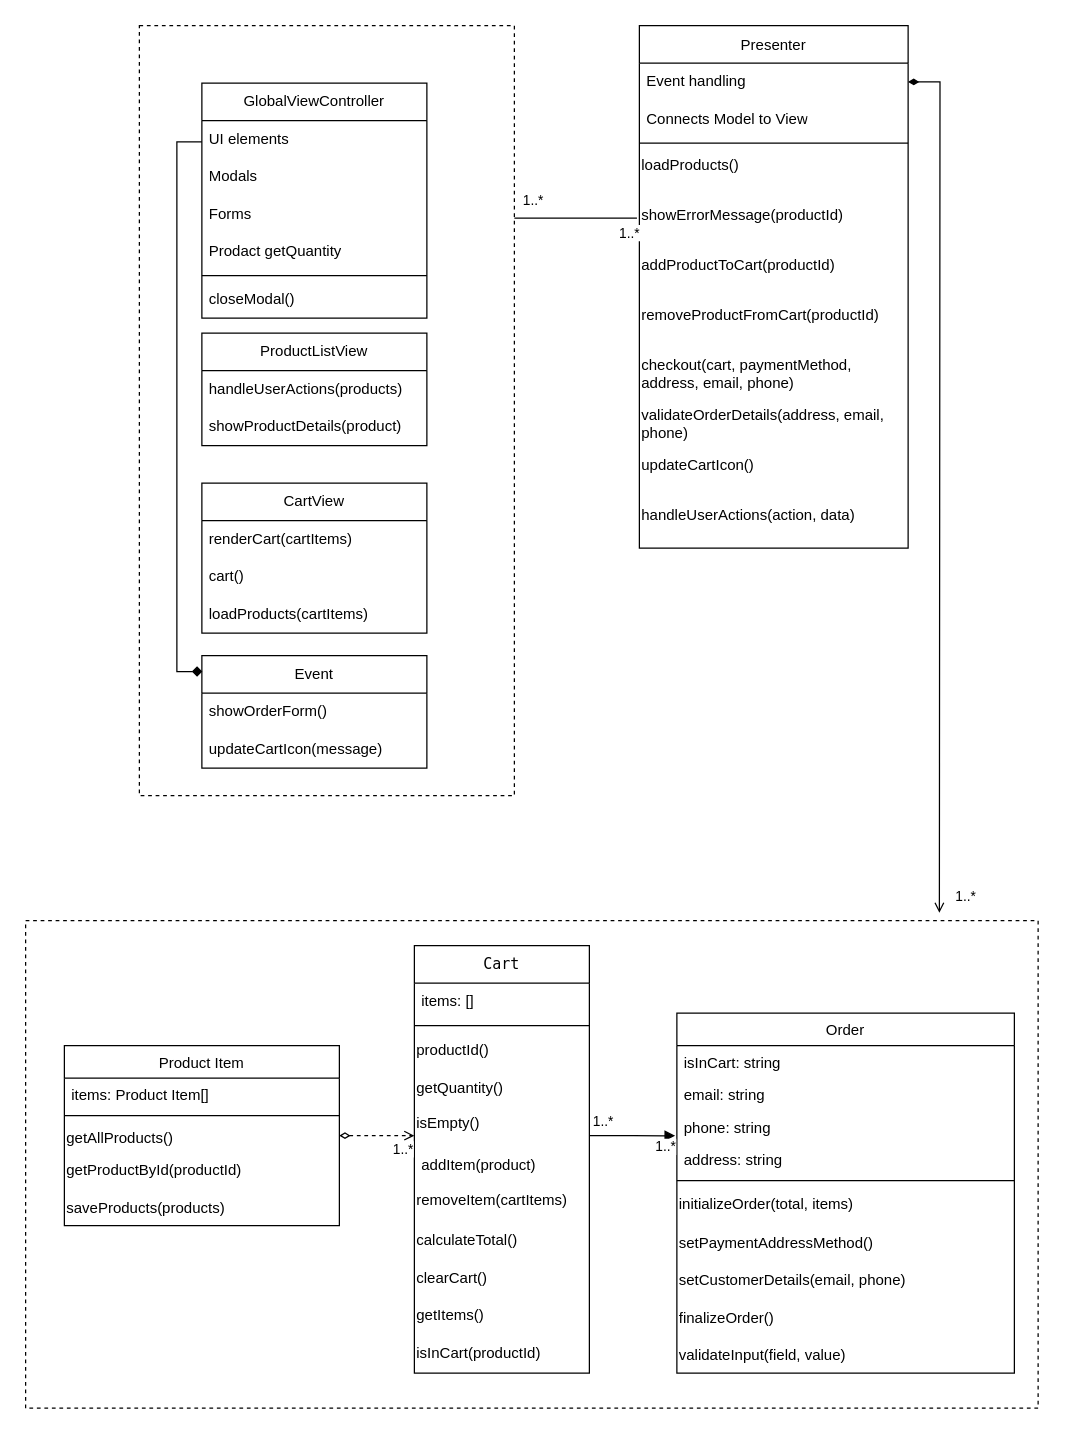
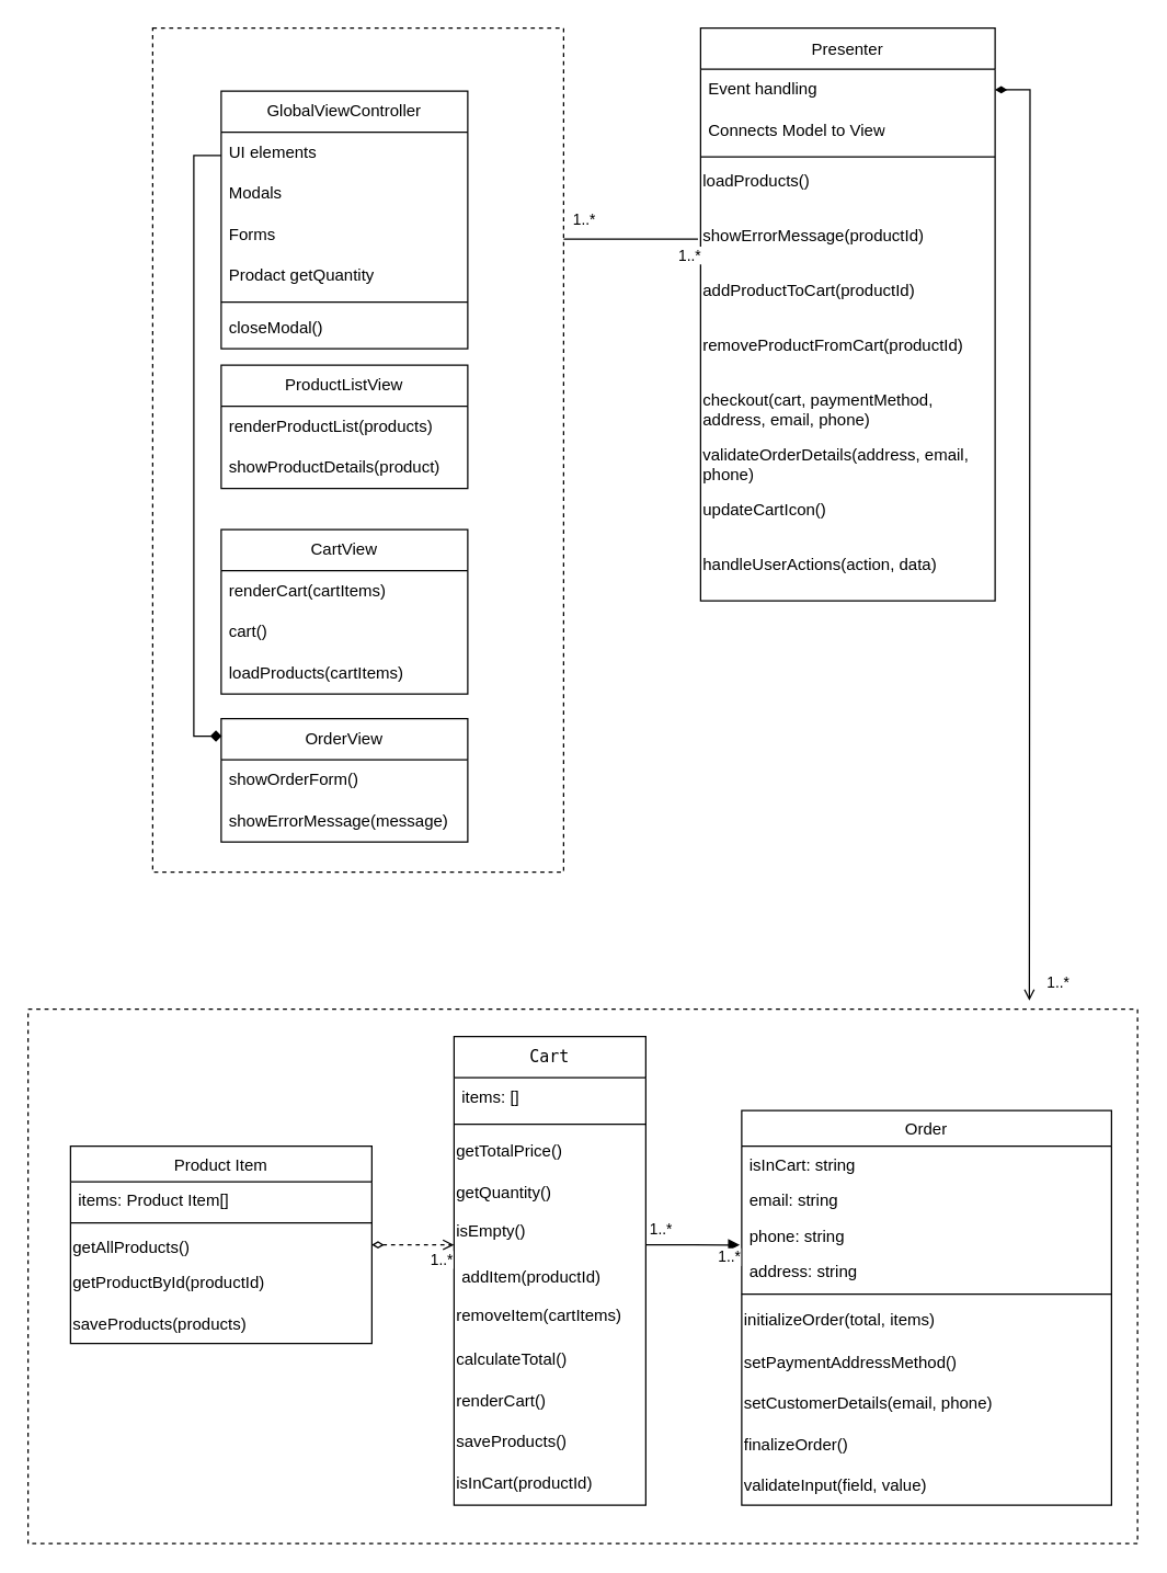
  <mxCell id="0" />
  <mxCell id="1" parent="0" />
  <mxCell id="2" value="" style="rounded=0;whiteSpace=wrap;html=1;labelBackgroundColor=none;fillColor=none;dashed=1;" vertex="1" parent="1"><mxGeometry x="111" y="20" width="300" height="616" as="geometry" /></mxCell>
  <mxCell id="3" value="" style="rounded=0;whiteSpace=wrap;html=1;labelBackgroundColor=none;fillColor=none;dashed=1;" parent="1" vertex="1"><mxGeometry x="20" y="736" width="810" height="390" as="geometry" /></mxCell>
  <mxCell id="4" value="Product Item" style="swimlane;fontStyle=0;align=center;verticalAlign=top;childLayout=stackLayout;horizontal=1;startSize=26;horizontalStack=0;resizeParent=1;resizeLast=0;collapsible=1;marginBottom=0;rounded=0;shadow=0;strokeWidth=1;" parent="1" vertex="1"><mxGeometry x="51" y="836" width="220" height="144" as="geometry"><mxRectangle x="230" y="140" width="160" height="26" as="alternateBounds" /></mxGeometry></mxCell>
  <mxCell id="5" value="items: Product Item[]" style="text;align=left;verticalAlign=top;spacingLeft=4;spacingRight=4;overflow=hidden;rotatable=0;points=[[0,0.5],[1,0.5]];portConstraint=eastwest;rounded=0;shadow=0;html=0;" parent="4" vertex="1"><mxGeometry y="26" width="220" height="26" as="geometry" /></mxCell>
  <mxCell id="6" value="" style="line;html=1;strokeWidth=1;align=left;verticalAlign=middle;spacingTop=-1;spacingLeft=3;spacingRight=3;rotatable=0;labelPosition=right;points=[];portConstraint=eastwest;" parent="4" vertex="1"><mxGeometry y="52" width="220" height="8" as="geometry" /></mxCell>
  <mxCell id="7" value="getAllProducts()" style="text;whiteSpace=wrap;html=1;" parent="4" vertex="1"><mxGeometry y="60" width="220" height="24" as="geometry" /></mxCell>
  <mxCell id="8" value="getProductById(productId)" style="text;align=left;verticalAlign=middle;resizable=0;points=[];autosize=1;strokeColor=none;fillColor=none;" parent="4" vertex="1"><mxGeometry y="84" width="220" height="30" as="geometry" /></mxCell>
  <mxCell id="9" value="saveProducts(products)" style="text;align=left;verticalAlign=middle;resizable=0;points=[];autosize=1;strokeColor=none;fillColor=none;" vertex="1" parent="4"><mxGeometry y="114" width="220" height="30" as="geometry" /></mxCell>
  <mxCell id="10" value="Order" style="swimlane;fontStyle=0;align=center;verticalAlign=top;childLayout=stackLayout;horizontal=1;startSize=26;horizontalStack=0;resizeParent=1;resizeLast=0;collapsible=1;marginBottom=0;rounded=0;shadow=0;strokeWidth=1;" parent="1" vertex="1"><mxGeometry x="541" y="810" width="270" height="288" as="geometry"><mxRectangle x="130" y="380" width="160" height="26" as="alternateBounds" /></mxGeometry></mxCell>
  <mxCell id="11" value="isInCart: string" style="text;align=left;verticalAlign=top;spacingLeft=4;spacingRight=4;overflow=hidden;rotatable=0;points=[[0,0.5],[1,0.5]];portConstraint=eastwest;" parent="10" vertex="1"><mxGeometry y="26" width="270" height="26" as="geometry" /></mxCell>
  <mxCell id="12" value="email: string" style="text;align=left;verticalAlign=top;spacingLeft=4;spacingRight=4;overflow=hidden;rotatable=0;points=[[0,0.5],[1,0.5]];portConstraint=eastwest;rounded=0;shadow=0;html=0;" parent="10" vertex="1"><mxGeometry y="52" width="270" height="26" as="geometry" /></mxCell>
  <mxCell id="13" value="phone: string" style="text;align=left;verticalAlign=top;spacingLeft=4;spacingRight=4;overflow=hidden;rotatable=0;points=[[0,0.5],[1,0.5]];portConstraint=eastwest;rounded=0;shadow=0;html=0;" parent="10" vertex="1"><mxGeometry y="78" width="270" height="26" as="geometry" /></mxCell>
  <mxCell id="14" value="address: string" style="text;align=left;verticalAlign=top;spacingLeft=4;spacingRight=4;overflow=hidden;rotatable=0;points=[[0,0.5],[1,0.5]];portConstraint=eastwest;rounded=0;shadow=0;html=0;" parent="10" vertex="1"><mxGeometry y="104" width="270" height="26" as="geometry" /></mxCell>
  <mxCell id="15" value="" style="line;html=1;strokeWidth=1;align=left;verticalAlign=middle;spacingTop=-1;spacingLeft=3;spacingRight=3;rotatable=0;labelPosition=right;points=[];portConstraint=eastwest;" parent="10" vertex="1"><mxGeometry y="130" width="270" height="8" as="geometry" /></mxCell>
  <mxCell id="16" value="initializeOrder(total, items)" style="text;align=left;verticalAlign=middle;resizable=0;points=[];autosize=1;strokeColor=none;fillColor=none;html=1;" parent="10" vertex="1"><mxGeometry y="138" width="270" height="30" as="geometry" /></mxCell>
  <mxCell id="17" value="setPaymentAddressMethod()" style="text;align=left;verticalAlign=middle;resizable=0;points=[];autosize=1;strokeColor=none;fillColor=none;" parent="10" vertex="1"><mxGeometry y="168" width="270" height="30" as="geometry" /></mxCell>
  <mxCell id="18" value="setCustomerDetails(email, phone)" style="text;align=left;verticalAlign=middle;resizable=0;points=[];autosize=1;strokeColor=none;fillColor=none;" parent="10" vertex="1"><mxGeometry y="198" width="270" height="30" as="geometry" /></mxCell>
  <mxCell id="19" value="finalizeOrder()" style="text;align=left;verticalAlign=middle;resizable=0;points=[];autosize=1;strokeColor=none;fillColor=none;" parent="10" vertex="1"><mxGeometry y="228" width="270" height="30" as="geometry" /></mxCell>
  <mxCell id="20" value="validateInput(field, value)" style="text;align=left;verticalAlign=middle;resizable=0;points=[];autosize=1;strokeColor=none;fillColor=none;" parent="10" vertex="1"><mxGeometry y="258" width="270" height="30" as="geometry" /></mxCell>
  <mxCell id="21" value="&lt;code&gt;Cart&lt;/code&gt;" style="swimlane;fontStyle=0;childLayout=stackLayout;horizontal=1;startSize=30;horizontalStack=0;resizeParent=1;resizeParentMax=0;resizeLast=0;collapsible=1;marginBottom=0;whiteSpace=wrap;html=1;" parent="1" vertex="1"><mxGeometry x="331" y="756" width="140" height="342" as="geometry" /></mxCell>
  <mxCell id="22" value="items: []" style="text;strokeColor=none;fillColor=none;align=left;verticalAlign=middle;spacingLeft=4;spacingRight=4;overflow=hidden;points=[[0,0.5],[1,0.5]];portConstraint=eastwest;rotatable=0;whiteSpace=wrap;" parent="21" vertex="1"><mxGeometry y="30" width="140" height="30" as="geometry" /></mxCell>
  <mxCell id="23" value="" style="line;html=1;strokeWidth=1;align=left;verticalAlign=middle;spacingTop=-1;spacingLeft=3;spacingRight=3;rotatable=0;labelPosition=right;points=[];portConstraint=eastwest;" parent="21" vertex="1"><mxGeometry y="60" width="140" height="8" as="geometry" /></mxCell>
- <mxCell id="24" value="productId()" style="text;align=left;verticalAlign=middle;resizable=0;points=[];autosize=1;strokeColor=none;fillColor=none;" vertex="1" parent="21"><mxGeometry y="68" width="140" height="30" as="geometry" /></mxCell>
+ <mxCell id="24" value="getTotalPrice()" style="text;align=left;verticalAlign=middle;resizable=0;points=[];autosize=1;strokeColor=none;fillColor=none;" vertex="1" parent="21"><mxGeometry y="68" width="140" height="30" as="geometry" /></mxCell>
  <mxCell id="25" value="getQuantity()" style="text;align=left;verticalAlign=middle;resizable=0;points=[];autosize=1;strokeColor=none;fillColor=none;" vertex="1" parent="21"><mxGeometry y="98" width="140" height="30" as="geometry" /></mxCell>
  <mxCell id="26" value="isEmpty()" style="text;whiteSpace=wrap;align=left;" vertex="1" parent="21"><mxGeometry y="128" width="140" height="32" as="geometry" /></mxCell>
- <mxCell id="27" value="addItem(product)" style="text;strokeColor=none;fillColor=none;align=left;verticalAlign=middle;spacingLeft=4;spacingRight=4;overflow=hidden;points=[[0,0.5],[1,0.5]];portConstraint=eastwest;rotatable=0;" parent="21" vertex="1"><mxGeometry y="160" width="140" height="30" as="geometry" /></mxCell>
+ <mxCell id="27" value="addItem(productId)" style="text;strokeColor=none;fillColor=none;align=left;verticalAlign=middle;spacingLeft=4;spacingRight=4;overflow=hidden;points=[[0,0.5],[1,0.5]];portConstraint=eastwest;rotatable=0;" parent="21" vertex="1"><mxGeometry y="160" width="140" height="30" as="geometry" /></mxCell>
  <mxCell id="28" value="removeItem(cartItems)" style="text;" parent="21" vertex="1"><mxGeometry y="190" width="140" height="32" as="geometry" /></mxCell>
  <mxCell id="29" value="calculateTotal()" style="text;" parent="21" vertex="1"><mxGeometry y="222" width="140" height="30" as="geometry" /></mxCell>
- <mxCell id="30" value="clearCart()" style="text;" parent="21" vertex="1"><mxGeometry y="252" width="140" height="30" as="geometry" /></mxCell>
- <mxCell id="31" value="getItems()" style="text;" parent="21" vertex="1"><mxGeometry y="282" width="140" height="30" as="geometry" /></mxCell>
+ <mxCell id="30" value="renderCart()" style="text;" parent="21" vertex="1"><mxGeometry y="252" width="140" height="30" as="geometry" /></mxCell>
+ <mxCell id="31" value="saveProducts()" style="text;" parent="21" vertex="1"><mxGeometry y="282" width="140" height="30" as="geometry" /></mxCell>
  <mxCell id="32" value="isInCart(productId)" style="text;" parent="21" vertex="1"><mxGeometry y="312" width="140" height="30" as="geometry" /></mxCell>
  <mxCell id="33" value="Presenter" style="swimlane;fontStyle=0;childLayout=stackLayout;horizontal=1;startSize=30;horizontalStack=0;resizeParent=1;resizeParentMax=0;resizeLast=0;collapsible=1;marginBottom=0;textShadow=0;" parent="1" vertex="1"><mxGeometry x="511" y="20" width="215" height="418" as="geometry" /></mxCell>
  <mxCell id="34" style="edgeStyle=orthogonalEdgeStyle;rounded=0;orthogonalLoop=1;jettySize=auto;html=1;exitX=1;exitY=0.5;exitDx=0;exitDy=0;endArrow=open;endFill=0;startArrow=diamondThin;startFill=1;" edge="1" parent="33" source="36"><mxGeometry relative="1" as="geometry"><mxPoint x="240" y="709.765" as="targetPoint" /></mxGeometry></mxCell>
  <mxCell id="35" value="1..*" style="edgeLabel;html=1;align=center;verticalAlign=middle;resizable=0;points=[];" vertex="1" connectable="0" parent="34"><mxGeometry x="-0.96" y="1" relative="1" as="geometry"><mxPoint x="31" y="652" as="offset" /></mxGeometry></mxCell>
  <mxCell id="36" value="Event handling" style="text;strokeColor=none;fillColor=none;align=left;verticalAlign=middle;spacingLeft=4;spacingRight=4;overflow=hidden;points=[[0,0.5],[1,0.5]];portConstraint=eastwest;rotatable=0;whiteSpace=wrap;" parent="33" vertex="1"><mxGeometry y="30" width="215" height="30" as="geometry" /></mxCell>
  <mxCell id="37" value="Connects Model to View" style="text;strokeColor=none;fillColor=none;align=left;verticalAlign=middle;spacingLeft=4;spacingRight=4;overflow=hidden;points=[[0,0.5],[1,0.5]];portConstraint=eastwest;rotatable=0;whiteSpace=wrap;" parent="33" vertex="1"><mxGeometry y="60" width="215" height="30" as="geometry" /></mxCell>
  <mxCell id="38" value="" style="line;html=1;strokeWidth=1;align=left;verticalAlign=middle;spacingTop=-1;spacingLeft=3;spacingRight=3;rotatable=0;labelPosition=right;points=[];portConstraint=eastwest;" parent="33" vertex="1"><mxGeometry y="90" width="215" height="8" as="geometry" /></mxCell>
  <mxCell id="39" value="loadProducts()" style="text;whiteSpace=wrap;" parent="33" vertex="1"><mxGeometry y="98" width="215" height="40" as="geometry" /></mxCell>
  <mxCell id="40" value="showErrorMessage(productId)" style="text;whiteSpace=wrap;" parent="33" vertex="1"><mxGeometry y="138" width="215" height="40" as="geometry" /></mxCell>
  <mxCell id="41" value="addProductToCart(productId)" style="text;whiteSpace=wrap;" parent="33" vertex="1"><mxGeometry y="178" width="215" height="40" as="geometry" /></mxCell>
  <mxCell id="42" value="removeProductFromCart(productId)" style="text;whiteSpace=wrap;" parent="33" vertex="1"><mxGeometry y="218" width="215" height="40" as="geometry" /></mxCell>
  <mxCell id="43" value="checkout(cart, paymentMethod, address, email, phone)" style="text;whiteSpace=wrap;" parent="33" vertex="1"><mxGeometry y="258" width="215" height="40" as="geometry" /></mxCell>
  <mxCell id="44" value="validateOrderDetails(address, email, phone)" style="text;whiteSpace=wrap;" parent="33" vertex="1"><mxGeometry y="298" width="215" height="40" as="geometry" /></mxCell>
  <mxCell id="45" value="updateCartIcon()" style="text;whiteSpace=wrap;" parent="33" vertex="1"><mxGeometry y="338" width="215" height="40" as="geometry" /></mxCell>
  <mxCell id="46" value="handleUserActions(action, data)" style="text;whiteSpace=wrap;" parent="33" vertex="1"><mxGeometry y="378" width="215" height="40" as="geometry" /></mxCell>
  <mxCell id="47" style="edgeStyle=orthogonalEdgeStyle;rounded=0;orthogonalLoop=1;jettySize=auto;html=1;exitX=1;exitY=0.5;exitDx=0;exitDy=0;entryX=0;entryY=0.75;entryDx=0;entryDy=0;endArrow=open;startFill=0;endFill=0;startArrow=diamondThin;dashed=1;" edge="1" parent="1" source="7" target="26"><mxGeometry relative="1" as="geometry" /></mxCell>
  <mxCell id="48" value="1..*" style="edgeLabel;html=1;align=center;verticalAlign=middle;resizable=0;points=[];" vertex="1" connectable="0" parent="47"><mxGeometry x="0.101" relative="1" as="geometry"><mxPoint x="17" y="10" as="offset" /></mxGeometry></mxCell>
  <mxCell id="49" style="edgeStyle=orthogonalEdgeStyle;rounded=0;orthogonalLoop=1;jettySize=auto;html=1;exitX=1;exitY=0.75;exitDx=0;exitDy=0;entryX=-0.005;entryY=0.775;entryDx=0;entryDy=0;entryPerimeter=0;endArrow=block;startFill=0;" edge="1" parent="1" source="26" target="13"><mxGeometry relative="1" as="geometry" /></mxCell>
  <mxCell id="50" value="1..*" style="edgeLabel;html=1;align=center;verticalAlign=middle;resizable=0;points=[];" vertex="1" connectable="0" parent="49"><mxGeometry x="0.266" y="1" relative="1" as="geometry"><mxPoint x="-33" y="-11" as="offset" /></mxGeometry></mxCell>
  <mxCell id="51" value="1..*" style="edgeLabel;html=1;align=center;verticalAlign=middle;resizable=0;points=[];" vertex="1" connectable="0" parent="49"><mxGeometry x="0.383" y="1" relative="1" as="geometry"><mxPoint x="13" y="9" as="offset" /></mxGeometry></mxCell>
  <mxCell id="52" value="GlobalViewController" style="swimlane;fontStyle=0;childLayout=stackLayout;horizontal=1;startSize=30;horizontalStack=0;resizeParent=1;resizeParentMax=0;resizeLast=0;collapsible=1;marginBottom=0;whiteSpace=wrap;" vertex="1" parent="1"><mxGeometry x="161" y="66" width="180" height="188" as="geometry" /></mxCell>
  <mxCell id="53" value="UI elements" style="text;strokeColor=none;fillColor=none;align=left;verticalAlign=middle;spacingLeft=4;spacingRight=4;overflow=hidden;points=[[0,0.5],[1,0.5]];portConstraint=eastwest;rotatable=0;whiteSpace=wrap;" vertex="1" parent="52"><mxGeometry y="30" width="180" height="30" as="geometry" /></mxCell>
  <mxCell id="54" value="Modals" style="text;strokeColor=none;fillColor=none;align=left;verticalAlign=middle;spacingLeft=4;spacingRight=4;overflow=hidden;points=[[0,0.5],[1,0.5]];portConstraint=eastwest;rotatable=0;whiteSpace=wrap;" vertex="1" parent="52"><mxGeometry y="60" width="180" height="30" as="geometry" /></mxCell>
  <mxCell id="55" value="Forms" style="text;strokeColor=none;fillColor=none;align=left;verticalAlign=middle;spacingLeft=4;spacingRight=4;overflow=hidden;points=[[0,0.5],[1,0.5]];portConstraint=eastwest;rotatable=0;whiteSpace=wrap;" vertex="1" parent="52"><mxGeometry y="90" width="180" height="30" as="geometry" /></mxCell>
  <mxCell id="56" value="Prodact getQuantity" style="text;strokeColor=none;fillColor=none;align=left;verticalAlign=middle;spacingLeft=4;spacingRight=4;overflow=hidden;points=[[0,0.5],[1,0.5]];portConstraint=eastwest;rotatable=0;whiteSpace=wrap;" vertex="1" parent="52"><mxGeometry y="120" width="180" height="30" as="geometry" /></mxCell>
  <mxCell id="57" value="" style="line;html=1;strokeWidth=1;align=left;verticalAlign=middle;spacingTop=-1;spacingLeft=3;spacingRight=3;rotatable=0;labelPosition=right;points=[];portConstraint=eastwest;" vertex="1" parent="52"><mxGeometry y="150" width="180" height="8" as="geometry" /></mxCell>
  <mxCell id="58" value="closeModal()" style="text;strokeColor=none;fillColor=none;align=left;verticalAlign=middle;spacingLeft=4;spacingRight=4;overflow=hidden;points=[[0,0.5],[1,0.5]];portConstraint=eastwest;rotatable=0;whiteSpace=wrap;" vertex="1" parent="52"><mxGeometry y="158" width="180" height="30" as="geometry" /></mxCell>
  <mxCell id="59" value="ProductListView" style="swimlane;fontStyle=0;childLayout=stackLayout;horizontal=1;startSize=30;horizontalStack=0;resizeParent=1;resizeParentMax=0;resizeLast=0;collapsible=1;marginBottom=0;whiteSpace=wrap;" vertex="1" parent="1"><mxGeometry x="161" y="266" width="180" height="90" as="geometry" /></mxCell>
- <mxCell id="60" value="handleUserActions(products)" style="text;strokeColor=none;fillColor=none;align=left;verticalAlign=middle;spacingLeft=4;spacingRight=4;overflow=hidden;points=[[0,0.5],[1,0.5]];portConstraint=eastwest;rotatable=0;whiteSpace=wrap;" vertex="1" parent="59"><mxGeometry y="30" width="180" height="30" as="geometry" /></mxCell>
+ <mxCell id="60" value="renderProductList(products)" style="text;strokeColor=none;fillColor=none;align=left;verticalAlign=middle;spacingLeft=4;spacingRight=4;overflow=hidden;points=[[0,0.5],[1,0.5]];portConstraint=eastwest;rotatable=0;whiteSpace=wrap;" vertex="1" parent="59"><mxGeometry y="30" width="180" height="30" as="geometry" /></mxCell>
  <mxCell id="61" value="showProductDetails(product)" style="text;strokeColor=none;fillColor=none;align=left;verticalAlign=middle;spacingLeft=4;spacingRight=4;overflow=hidden;points=[[0,0.5],[1,0.5]];portConstraint=eastwest;rotatable=0;whiteSpace=wrap;" vertex="1" parent="59"><mxGeometry y="60" width="180" height="30" as="geometry" /></mxCell>
  <mxCell id="62" value="CartView" style="swimlane;fontStyle=0;childLayout=stackLayout;horizontal=1;startSize=30;horizontalStack=0;resizeParent=1;resizeParentMax=0;resizeLast=0;collapsible=1;marginBottom=0;whiteSpace=wrap;" vertex="1" parent="1"><mxGeometry x="161" y="386" width="180" height="120" as="geometry" /></mxCell>
  <mxCell id="63" value="renderCart(cartItems)" style="text;strokeColor=none;fillColor=none;align=left;verticalAlign=middle;spacingLeft=4;spacingRight=4;overflow=hidden;points=[[0,0.5],[1,0.5]];portConstraint=eastwest;rotatable=0;whiteSpace=wrap;" vertex="1" parent="62"><mxGeometry y="30" width="180" height="30" as="geometry" /></mxCell>
  <mxCell id="64" value="cart()" style="text;strokeColor=none;fillColor=none;align=left;verticalAlign=middle;spacingLeft=4;spacingRight=4;overflow=hidden;points=[[0,0.5],[1,0.5]];portConstraint=eastwest;rotatable=0;whiteSpace=wrap;" vertex="1" parent="62"><mxGeometry y="60" width="180" height="30" as="geometry" /></mxCell>
  <mxCell id="65" value="loadProducts(cartItems)" style="text;strokeColor=none;fillColor=none;align=left;verticalAlign=middle;spacingLeft=4;spacingRight=4;overflow=hidden;points=[[0,0.5],[1,0.5]];portConstraint=eastwest;rotatable=0;whiteSpace=wrap;" vertex="1" parent="62"><mxGeometry y="90" width="180" height="30" as="geometry" /></mxCell>
- <mxCell id="66" value="Event" style="swimlane;fontStyle=0;childLayout=stackLayout;horizontal=1;startSize=30;horizontalStack=0;resizeParent=1;resizeParentMax=0;resizeLast=0;collapsible=1;marginBottom=0;whiteSpace=wrap;" vertex="1" parent="1"><mxGeometry x="161" y="524" width="180" height="90" as="geometry" /></mxCell>
+ <mxCell id="66" value="OrderView" style="swimlane;fontStyle=0;childLayout=stackLayout;horizontal=1;startSize=30;horizontalStack=0;resizeParent=1;resizeParentMax=0;resizeLast=0;collapsible=1;marginBottom=0;whiteSpace=wrap;" vertex="1" parent="1"><mxGeometry x="161" y="524" width="180" height="90" as="geometry" /></mxCell>
  <mxCell id="67" value="showOrderForm()" style="text;strokeColor=none;fillColor=none;align=left;verticalAlign=middle;spacingLeft=4;spacingRight=4;overflow=hidden;points=[[0,0.5],[1,0.5]];portConstraint=eastwest;rotatable=0;whiteSpace=wrap;" vertex="1" parent="66"><mxGeometry y="30" width="180" height="30" as="geometry" /></mxCell>
- <mxCell id="68" value="updateCartIcon(message)" style="text;strokeColor=none;fillColor=none;align=left;verticalAlign=middle;spacingLeft=4;spacingRight=4;overflow=hidden;points=[[0,0.5],[1,0.5]];portConstraint=eastwest;rotatable=0;whiteSpace=wrap;" vertex="1" parent="66"><mxGeometry y="60" width="180" height="30" as="geometry" /></mxCell>
+ <mxCell id="68" value="showErrorMessage(message)" style="text;strokeColor=none;fillColor=none;align=left;verticalAlign=middle;spacingLeft=4;spacingRight=4;overflow=hidden;points=[[0,0.5],[1,0.5]];portConstraint=eastwest;rotatable=0;whiteSpace=wrap;" vertex="1" parent="66"><mxGeometry y="60" width="180" height="30" as="geometry" /></mxCell>
  <mxCell id="69" style="edgeStyle=orthogonalEdgeStyle;rounded=0;orthogonalLoop=1;jettySize=auto;html=1;exitX=0;exitY=0.25;exitDx=0;exitDy=0;entryX=0.002;entryY=0.142;entryDx=0;entryDy=0;entryPerimeter=0;endArrow=diamond;" edge="1" parent="1" source="52" target="66"><mxGeometry relative="1" as="geometry" /></mxCell>
  <mxCell id="70" style="edgeStyle=orthogonalEdgeStyle;rounded=0;orthogonalLoop=1;jettySize=auto;html=1;exitX=1;exitY=0.25;exitDx=0;exitDy=0;entryX=-0.009;entryY=0.399;entryDx=0;entryDy=0;entryPerimeter=0;endArrow=none;startFill=0;" edge="1" parent="1" source="2" target="40"><mxGeometry relative="1" as="geometry" /></mxCell>
  <mxCell id="71" value="1..*" style="edgeLabel;html=1;align=center;verticalAlign=middle;resizable=0;points=[];" vertex="1" connectable="0" parent="70"><mxGeometry x="0.139" y="3" relative="1" as="geometry"><mxPoint x="-41" y="-11" as="offset" /></mxGeometry></mxCell>
  <mxCell id="72" value="1..*" style="edgeLabel;html=1;align=center;verticalAlign=middle;resizable=0;points=[];" vertex="1" connectable="0" parent="70"><mxGeometry x="0.642" y="-2" relative="1" as="geometry"><mxPoint x="10" y="10" as="offset" /></mxGeometry></mxCell>
